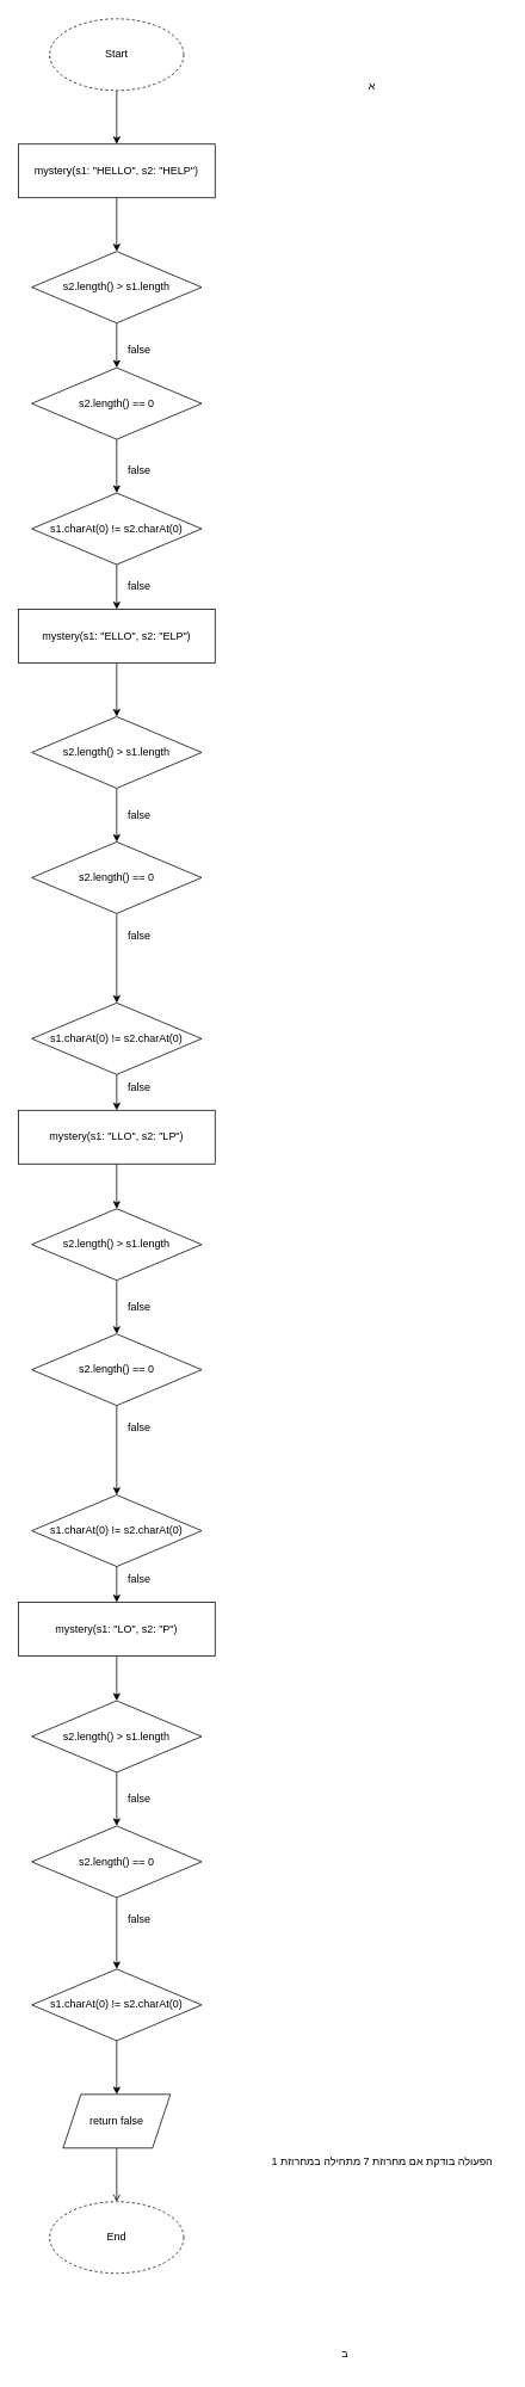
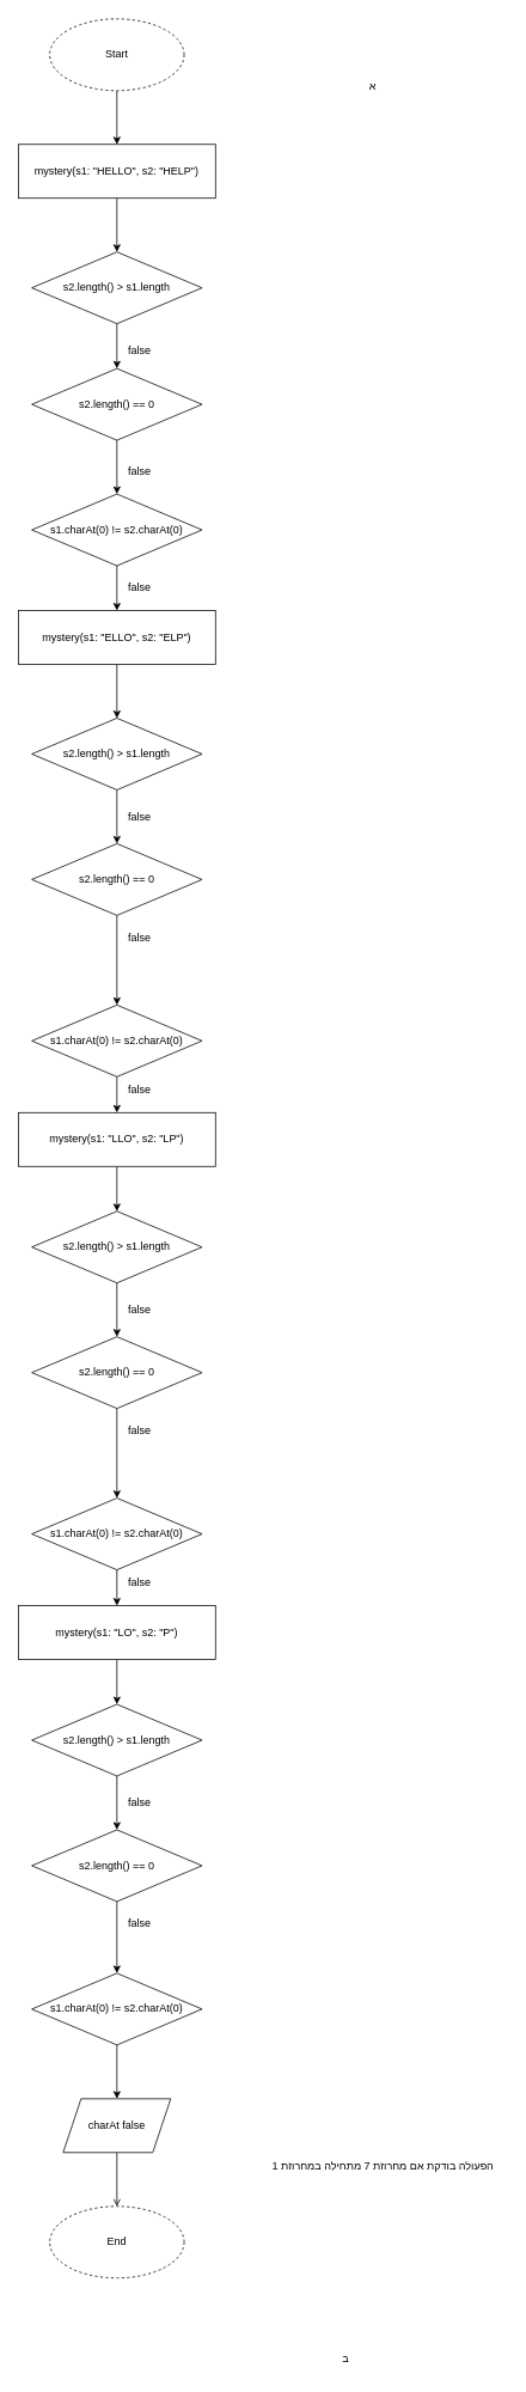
  <mxCell id="0" />
  <mxCell id="1" parent="0" />
  <mxCell id="2" style="edgeStyle=none;html=1;" parent="1" source="3" target="5" edge="1"><mxGeometry relative="1" as="geometry" /></mxCell>
  <mxCell id="3" value="Start" style="ellipse;whiteSpace=wrap;html=1;dashed=1;" parent="1" vertex="1"><mxGeometry x="55" y="20" width="150" height="80" as="geometry" /></mxCell>
  <mxCell id="4" style="edgeStyle=none;html=1;" parent="1" source="5" target="7" edge="1"><mxGeometry relative="1" as="geometry"><mxPoint x="130" y="280" as="targetPoint" /></mxGeometry></mxCell>
  <mxCell id="5" value="mystery(s1: &quot;HELLO&quot;, s2: &quot;HELP&quot;)" style="whiteSpace=wrap;html=1;" parent="1" vertex="1"><mxGeometry x="20" y="160" width="220" height="60" as="geometry" /></mxCell>
  <mxCell id="6" style="edgeStyle=none;html=1;" parent="1" source="7" target="9" edge="1"><mxGeometry relative="1" as="geometry" /></mxCell>
  <mxCell id="7" value="s2.length() &amp;gt; s1.length" style="rhombus;whiteSpace=wrap;html=1;" parent="1" vertex="1"><mxGeometry x="35" y="280" width="190" height="80" as="geometry" /></mxCell>
  <mxCell id="8" style="edgeStyle=none;html=1;" parent="1" source="9" target="13" edge="1"><mxGeometry relative="1" as="geometry" /></mxCell>
  <mxCell id="9" value="s2.length() == 0" style="rhombus;whiteSpace=wrap;html=1;" parent="1" vertex="1"><mxGeometry x="35" y="410" width="190" height="80" as="geometry" /></mxCell>
  <mxCell id="10" value="false" style="text;html=1;align=center;verticalAlign=middle;resizable=0;points=[];autosize=1;strokeColor=none;fillColor=none;" parent="1" vertex="1"><mxGeometry x="130" y="375" width="50" height="30" as="geometry" /></mxCell>
  <mxCell id="11" value="false" style="text;html=1;align=center;verticalAlign=middle;resizable=0;points=[];autosize=1;strokeColor=none;fillColor=none;" parent="1" vertex="1"><mxGeometry x="130" y="510" width="50" height="30" as="geometry" /></mxCell>
  <mxCell id="12" style="edgeStyle=none;html=1;" parent="1" source="13" target="15" edge="1"><mxGeometry relative="1" as="geometry" /></mxCell>
  <mxCell id="13" value="s1.charAt(0) != s2.charAt(0)" style="rhombus;whiteSpace=wrap;html=1;" parent="1" vertex="1"><mxGeometry x="35" y="550" width="190" height="80" as="geometry" /></mxCell>
  <mxCell id="14" style="edgeStyle=none;html=1;" parent="1" source="15" target="18" edge="1"><mxGeometry relative="1" as="geometry" /></mxCell>
  <mxCell id="15" value="mystery(s1: &quot;ELLO&quot;, s2: &quot;ELP&quot;)" style="whiteSpace=wrap;html=1;" parent="1" vertex="1"><mxGeometry x="20" y="680" width="220" height="60" as="geometry" /></mxCell>
  <mxCell id="16" value="false" style="text;html=1;align=center;verticalAlign=middle;resizable=0;points=[];autosize=1;strokeColor=none;fillColor=none;" parent="1" vertex="1"><mxGeometry x="130" y="640" width="50" height="30" as="geometry" /></mxCell>
  <mxCell id="17" style="edgeStyle=none;html=1;" parent="1" source="18" target="20" edge="1"><mxGeometry relative="1" as="geometry" /></mxCell>
  <mxCell id="18" value="s2.length() &amp;gt; s1.length" style="rhombus;whiteSpace=wrap;html=1;" parent="1" vertex="1"><mxGeometry x="35" y="800" width="190" height="80" as="geometry" /></mxCell>
  <mxCell id="19" style="edgeStyle=none;html=1;" parent="1" source="20" target="24" edge="1"><mxGeometry relative="1" as="geometry" /></mxCell>
  <mxCell id="20" value="s2.length() == 0" style="rhombus;whiteSpace=wrap;html=1;" parent="1" vertex="1"><mxGeometry x="35" y="940" width="190" height="80" as="geometry" /></mxCell>
  <mxCell id="21" value="false" style="text;html=1;align=center;verticalAlign=middle;resizable=0;points=[];autosize=1;strokeColor=none;fillColor=none;" parent="1" vertex="1"><mxGeometry x="130" y="895" width="50" height="30" as="geometry" /></mxCell>
  <mxCell id="22" value="false" style="text;html=1;align=center;verticalAlign=middle;resizable=0;points=[];autosize=1;strokeColor=none;fillColor=none;" parent="1" vertex="1"><mxGeometry x="130" y="1030" width="50" height="30" as="geometry" /></mxCell>
  <mxCell id="23" style="edgeStyle=none;html=1;" parent="1" source="24" target="26" edge="1"><mxGeometry relative="1" as="geometry" /></mxCell>
  <mxCell id="24" value="s1.charAt(0) != s2.charAt(0)" style="rhombus;whiteSpace=wrap;html=1;" parent="1" vertex="1"><mxGeometry x="35" y="1120" width="190" height="80" as="geometry" /></mxCell>
  <mxCell id="25" style="edgeStyle=none;html=1;" parent="1" source="26" target="29" edge="1"><mxGeometry relative="1" as="geometry" /></mxCell>
  <mxCell id="26" value="mystery(s1: &quot;LLO&quot;, s2: &quot;LP&quot;)" style="whiteSpace=wrap;html=1;" parent="1" vertex="1"><mxGeometry x="20" y="1240" width="220" height="60" as="geometry" /></mxCell>
  <mxCell id="27" value="false" style="text;html=1;align=center;verticalAlign=middle;resizable=0;points=[];autosize=1;strokeColor=none;fillColor=none;" parent="1" vertex="1"><mxGeometry x="130" y="1200" width="50" height="30" as="geometry" /></mxCell>
  <mxCell id="28" style="edgeStyle=none;html=1;" parent="1" source="29" target="31" edge="1"><mxGeometry relative="1" as="geometry" /></mxCell>
  <mxCell id="29" value="s2.length() &amp;gt; s1.length" style="rhombus;whiteSpace=wrap;html=1;" parent="1" vertex="1"><mxGeometry x="35" y="1350" width="190" height="80" as="geometry" /></mxCell>
  <mxCell id="30" style="edgeStyle=none;html=1;" parent="1" source="31" target="35" edge="1"><mxGeometry relative="1" as="geometry" /></mxCell>
  <mxCell id="31" value="s2.length() == 0" style="rhombus;whiteSpace=wrap;html=1;" parent="1" vertex="1"><mxGeometry x="35" y="1490" width="190" height="80" as="geometry" /></mxCell>
  <mxCell id="32" value="false" style="text;html=1;align=center;verticalAlign=middle;resizable=0;points=[];autosize=1;strokeColor=none;fillColor=none;" parent="1" vertex="1"><mxGeometry x="130" y="1445" width="50" height="30" as="geometry" /></mxCell>
  <mxCell id="33" value="false" style="text;html=1;align=center;verticalAlign=middle;resizable=0;points=[];autosize=1;strokeColor=none;fillColor=none;" parent="1" vertex="1"><mxGeometry x="130" y="1580" width="50" height="30" as="geometry" /></mxCell>
  <mxCell id="34" style="edgeStyle=none;html=1;" parent="1" source="35" target="37" edge="1"><mxGeometry relative="1" as="geometry" /></mxCell>
  <mxCell id="35" value="s1.charAt(0) != s2.charAt(0)" style="rhombus;whiteSpace=wrap;html=1;" parent="1" vertex="1"><mxGeometry x="35" y="1670" width="190" height="80" as="geometry" /></mxCell>
  <mxCell id="36" style="edgeStyle=none;html=1;" parent="1" source="37" target="40" edge="1"><mxGeometry relative="1" as="geometry" /></mxCell>
  <mxCell id="37" value="mystery(s1: &quot;LO&quot;, s2: &quot;P&quot;)" style="whiteSpace=wrap;html=1;" parent="1" vertex="1"><mxGeometry x="20" y="1790" width="220" height="60" as="geometry" /></mxCell>
  <mxCell id="38" value="false" style="text;html=1;align=center;verticalAlign=middle;resizable=0;points=[];autosize=1;strokeColor=none;fillColor=none;" parent="1" vertex="1"><mxGeometry x="130" y="1750" width="50" height="30" as="geometry" /></mxCell>
  <mxCell id="39" style="edgeStyle=none;html=1;" parent="1" source="40" target="42" edge="1"><mxGeometry relative="1" as="geometry" /></mxCell>
  <mxCell id="40" value="s2.length() &amp;gt; s1.length" style="rhombus;whiteSpace=wrap;html=1;" parent="1" vertex="1"><mxGeometry x="35" y="1900" width="190" height="80" as="geometry" /></mxCell>
  <mxCell id="41" style="edgeStyle=none;html=1;" parent="1" source="42" target="46" edge="1"><mxGeometry relative="1" as="geometry" /></mxCell>
  <mxCell id="42" value="s2.length() == 0" style="rhombus;whiteSpace=wrap;html=1;" parent="1" vertex="1"><mxGeometry x="35" y="2040" width="190" height="80" as="geometry" /></mxCell>
  <mxCell id="43" value="false" style="text;html=1;align=center;verticalAlign=middle;resizable=0;points=[];autosize=1;strokeColor=none;fillColor=none;" parent="1" vertex="1"><mxGeometry x="130" y="1995" width="50" height="30" as="geometry" /></mxCell>
  <mxCell id="44" value="false" style="text;html=1;align=center;verticalAlign=middle;resizable=0;points=[];autosize=1;strokeColor=none;fillColor=none;" parent="1" vertex="1"><mxGeometry x="130" y="2130" width="50" height="30" as="geometry" /></mxCell>
  <mxCell id="45" style="edgeStyle=none;html=1;" parent="1" source="46" target="48" edge="1"><mxGeometry relative="1" as="geometry" /></mxCell>
  <mxCell id="46" value="s1.charAt(0) != s2.charAt(0)" style="rhombus;whiteSpace=wrap;html=1;" parent="1" vertex="1"><mxGeometry x="35" y="2200" width="190" height="80" as="geometry" /></mxCell>
  <mxCell id="47" style="edgeStyle=none;html=1;endArrow=open;" parent="1" source="48" target="49" edge="1"><mxGeometry relative="1" as="geometry" /></mxCell>
- <mxCell id="48" value="return false" style="shape=parallelogram;perimeter=parallelogramPerimeter;whiteSpace=wrap;html=1;fixedSize=1;" parent="1" vertex="1"><mxGeometry x="70" y="2340" width="120" height="60" as="geometry" /></mxCell>
+ <mxCell id="48" value="charAt false" style="shape=parallelogram;perimeter=parallelogramPerimeter;whiteSpace=wrap;html=1;fixedSize=1;" parent="1" vertex="1"><mxGeometry x="70" y="2340" width="120" height="60" as="geometry" /></mxCell>
  <mxCell id="49" value="End" style="ellipse;whiteSpace=wrap;html=1;dashed=1;" parent="1" vertex="1"><mxGeometry x="55" y="2460" width="150" height="80" as="geometry" /></mxCell>
  <mxCell id="50" value="א" style="text;html=1;align=center;verticalAlign=middle;resizable=0;points=[];autosize=1;strokeColor=none;fillColor=none;" parent="1" vertex="1"><mxGeometry x="400" y="80" width="30" height="30" as="geometry" /></mxCell>
  <mxCell id="51" value="ב" style="text;html=1;align=center;verticalAlign=middle;resizable=0;points=[];autosize=1;strokeColor=none;fillColor=none;" parent="1" vertex="1"><mxGeometry x="370" y="2615" width="30" height="30" as="geometry" /></mxCell>
  <mxCell id="52" value="&amp;nbsp;הפעולה בודקת אם מחרוזת 7 מתחילה במחרוזת 1" style="text;html=1;align=center;verticalAlign=middle;resizable=0;points=[];autosize=1;strokeColor=none;fillColor=none;" parent="1" vertex="1"><mxGeometry x="285" y="2400" width="280" height="30" as="geometry" /></mxCell>
